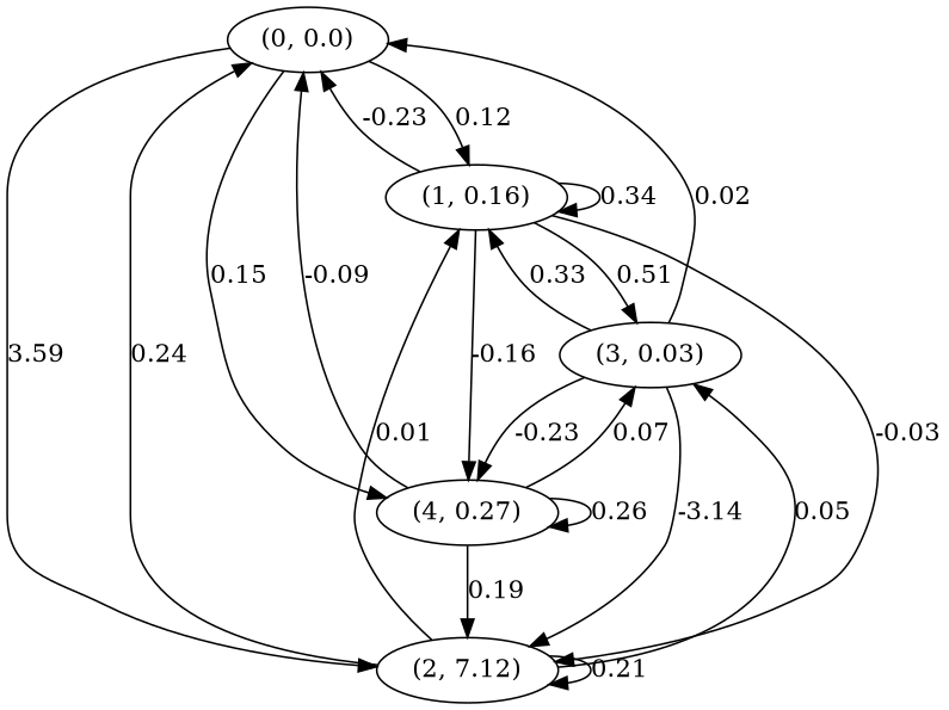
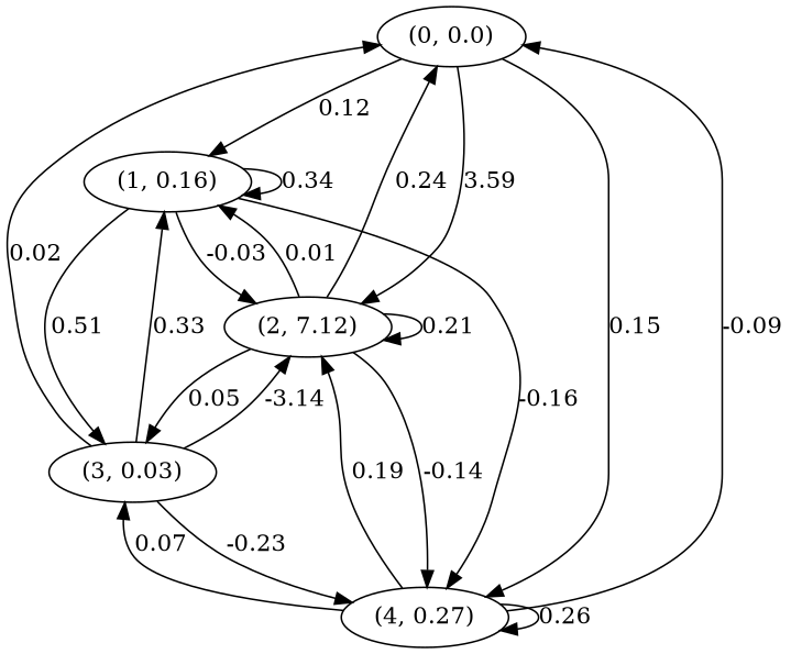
  digraph {
    n1 [label="(0, 0.0)"]
    n2 [label="(1, 0.16)"]
    n3 [label="(2, 7.12)"]
    n4 [label="(4, 0.27)"]
    n5 [label="(3, 0.03)"]
    n1 -> n2 [label=0.12]
    n1 -> n3 [label=3.59]
    n1 -> n4 [label=0.15]
-   n2 -> n1 [label=-0.23]
    n2 -> n2 [label=0.34]
    n2 -> n3 [label=-0.03]
    n2 -> n4 [label=-0.16]
    n2 -> n5 [label=0.51]
    n3 -> n1 [label=0.24]
    n3 -> n2 [label=0.01]
    n3 -> n3 [label=0.21]
+   n3 -> n4 [label=-0.14]
    n3 -> n5 [label=0.05]
    n4 -> n1 [label=-0.09]
    n4 -> n3 [label=0.19]
    n4 -> n4 [label=0.26]
    n4 -> n5 [label=0.07]
    n5 -> n1 [label=0.02]
    n5 -> n2 [label=0.33]
    n5 -> n3 [label=-3.14]
    n5 -> n4 [label=-0.23]
  }
